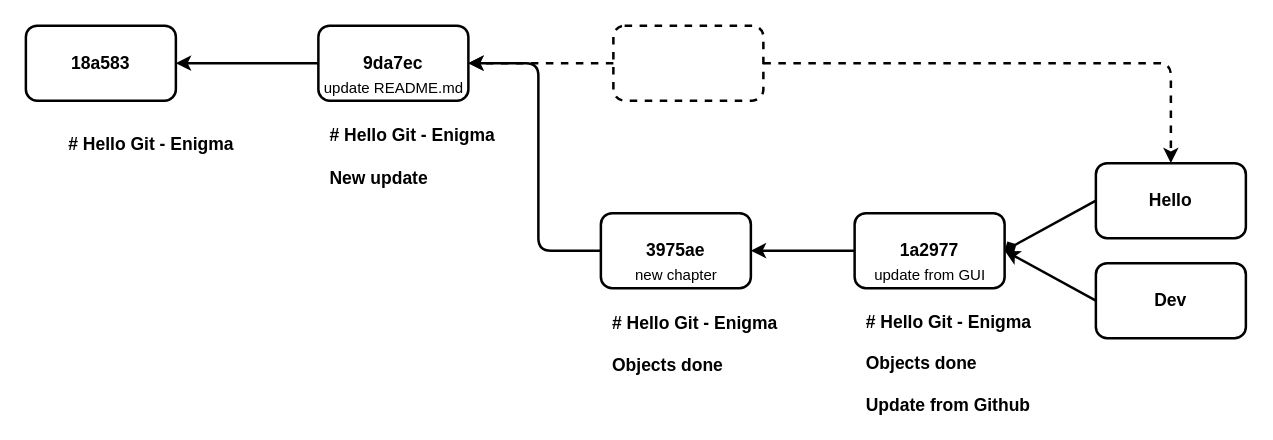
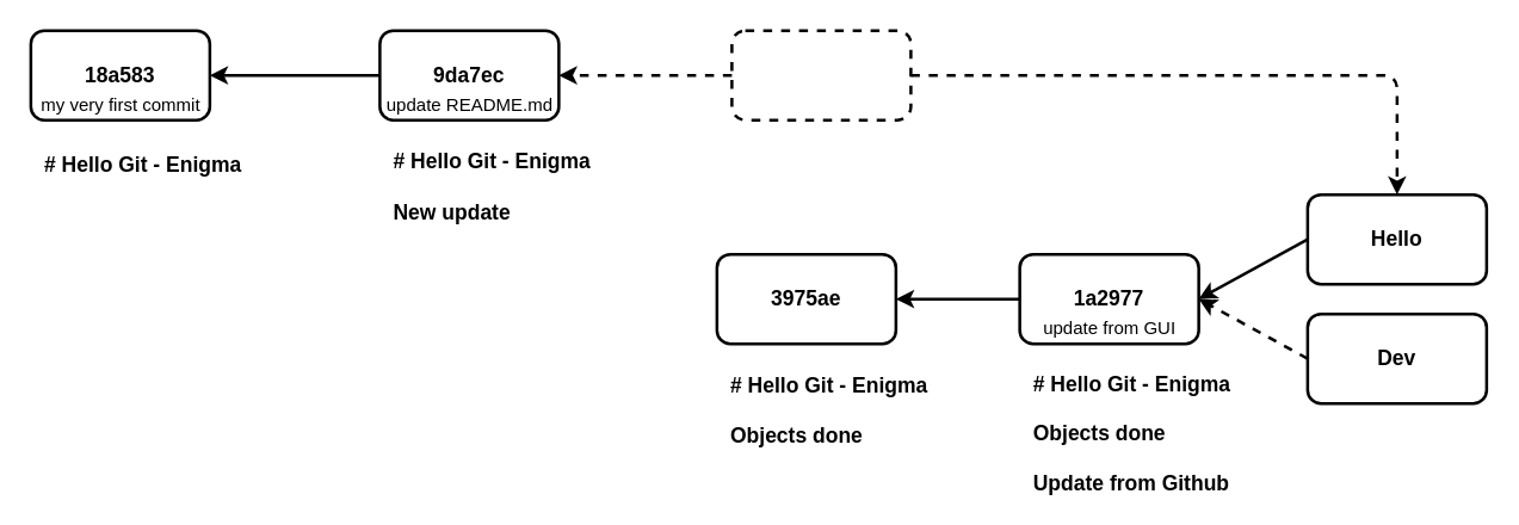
  <mxCell id="0" />
  <mxCell id="1" parent="0" />
  <mxCell id="2" value="&lt;font color=&quot;#000000&quot; style=&quot;font-size: 14px&quot;&gt;&lt;b&gt;9da7ec&lt;/b&gt;&lt;/font&gt;" style="rounded=1;whiteSpace=wrap;html=1;fillColor=none;strokeColor=#000000;strokeWidth=2;" parent="1" vertex="1"><mxGeometry x="254" y="20" width="120" height="60" as="geometry" /></mxCell>
  <mxCell id="3" value="&lt;font color=&quot;#000000&quot; style=&quot;font-size: 14px&quot;&gt;&lt;b&gt;18a583&lt;/b&gt;&lt;/font&gt;" style="rounded=1;whiteSpace=wrap;html=1;strokeColor=#000000;strokeWidth=2;fillColor=none;" parent="1" vertex="1"><mxGeometry x="20" y="20" width="120" height="60" as="geometry" /></mxCell>
  <mxCell id="4" value="" style="endArrow=classic;html=1;entryX=1;entryY=0.5;entryDx=0;entryDy=0;exitX=0;exitY=0.5;exitDx=0;exitDy=0;strokeWidth=2;strokeColor=#000000;" parent="1" source="2" target="3" edge="1"><mxGeometry width="50" height="50" relative="1" as="geometry"><mxPoint x="210" y="80" as="sourcePoint" /><mxPoint x="280" y="30" as="targetPoint" /></mxGeometry></mxCell>
- <mxCell id="5" value="&lt;font color=&quot;#000000&quot; style=&quot;font-size: 14px&quot;&gt;&lt;b&gt;# Hello Git - Enigma&lt;/b&gt;&lt;/font&gt;" style="text;html=1;align=center;verticalAlign=middle;resizable=0;points=[];autosize=1;strokeColor=none;fillColor=none;" parent="1" vertex="1"><mxGeometry x="45" y="105" width="150" height="20" as="geometry" /></mxCell>
+ <mxCell id="5" value="&lt;font color=&quot;#000000&quot; style=&quot;font-size: 14px&quot;&gt;&lt;b&gt;# Hello Git - Enigma&lt;/b&gt;&lt;/font&gt;" style="text;html=1;align=center;verticalAlign=middle;resizable=0;points=[];autosize=1;strokeColor=none;fillColor=none;" parent="1" vertex="1"><mxGeometry x="20" y="100" width="150" height="20" as="geometry" /></mxCell>
  <mxCell id="6" value="&lt;div style=&quot;text-align: left&quot;&gt;&lt;b style=&quot;color: rgb(0 , 0 , 0) ; font-size: 14px&quot;&gt;# Hello Git - Enigma&lt;/b&gt;&lt;/div&gt;&lt;div style=&quot;text-align: left&quot;&gt;&lt;font color=&quot;#000000&quot;&gt;&lt;span style=&quot;font-size: 14px&quot;&gt;&lt;b&gt;&lt;br&gt;&lt;/b&gt;&lt;/span&gt;&lt;/font&gt;&lt;/div&gt;&lt;b style=&quot;color: rgb(0 , 0 , 0) ; font-size: 14px&quot;&gt;&lt;div style=&quot;text-align: left&quot;&gt;&lt;b&gt;New update&lt;/b&gt;&lt;/div&gt;&lt;/b&gt;" style="text;html=1;align=center;verticalAlign=middle;resizable=0;points=[];autosize=1;strokeColor=none;fillColor=none;" parent="1" vertex="1"><mxGeometry x="254" y="100" width="150" height="50" as="geometry" /></mxCell>
+ <mxCell id="7" value="&lt;font color=&quot;#000000&quot;&gt;my very first commit&lt;/font&gt;" style="text;html=1;align=center;verticalAlign=middle;resizable=0;points=[];autosize=1;strokeColor=none;fillColor=none;" parent="1" vertex="1"><mxGeometry x="20" y="60" width="120" height="20" as="geometry" /></mxCell>
  <mxCell id="8" value="&lt;font color=&quot;#000000&quot;&gt;update README.md&lt;/font&gt;" style="text;html=1;align=center;verticalAlign=middle;resizable=0;points=[];autosize=1;strokeColor=none;fillColor=none;" parent="1" vertex="1"><mxGeometry x="249" y="60" width="130" height="20" as="geometry" /></mxCell>
  <mxCell id="9" value="" style="rounded=1;whiteSpace=wrap;html=1;fillColor=none;strokeColor=#000000;strokeWidth=2;dashed=1;" parent="1" vertex="1"><mxGeometry x="490" y="20" width="120" height="60" as="geometry" /></mxCell>
  <mxCell id="10" value="" style="endArrow=classic;html=1;exitX=0;exitY=0.5;exitDx=0;exitDy=0;entryX=1;entryY=0.5;entryDx=0;entryDy=0;strokeWidth=2;strokeColor=#000000;dashed=1;" parent="1" source="9" target="2" edge="1"><mxGeometry width="50" height="50" relative="1" as="geometry"><mxPoint x="460" y="-10" as="sourcePoint" /><mxPoint x="510" y="-60" as="targetPoint" /></mxGeometry></mxCell>
  <mxCell id="11" value="&lt;b&gt;&lt;font style=&quot;font-size: 14px&quot; color=&quot;#000000&quot;&gt;Dev&lt;/font&gt;&lt;/b&gt;" style="rounded=1;whiteSpace=wrap;html=1;fillColor=none;strokeColor=#000000;strokeWidth=2;" parent="1" vertex="1"><mxGeometry x="876" y="210" width="120" height="60" as="geometry" /></mxCell>
  <mxCell id="12" value="&lt;font color=&quot;#000000&quot;&gt;&lt;span style=&quot;font-size: 14px&quot;&gt;&lt;b&gt;3975ae&lt;/b&gt;&lt;/span&gt;&lt;/font&gt;" style="rounded=1;whiteSpace=wrap;html=1;fillColor=none;strokeColor=#000000;strokeWidth=2;" parent="1" vertex="1"><mxGeometry x="480" y="170" width="120" height="60" as="geometry" /></mxCell>
  <mxCell id="13" value="&lt;div style=&quot;text-align: left&quot;&gt;&lt;b style=&quot;color: rgb(0 , 0 , 0) ; font-size: 14px&quot;&gt;# Hello Git - Enigma&lt;/b&gt;&lt;/div&gt;&lt;div style=&quot;text-align: left&quot;&gt;&lt;font color=&quot;#000000&quot;&gt;&lt;span style=&quot;font-size: 14px&quot;&gt;&lt;b&gt;&lt;br&gt;&lt;/b&gt;&lt;/span&gt;&lt;/font&gt;&lt;/div&gt;&lt;b style=&quot;color: rgb(0 , 0 , 0) ; font-size: 14px&quot;&gt;&lt;div style=&quot;text-align: left&quot;&gt;Objects done&lt;/div&gt;&lt;/b&gt;" style="text;html=1;align=center;verticalAlign=middle;resizable=0;points=[];autosize=1;strokeColor=none;fillColor=none;" parent="1" vertex="1"><mxGeometry x="480" y="250" width="150" height="50" as="geometry" /></mxCell>
- <mxCell id="14" value="&lt;font color=&quot;#000000&quot;&gt;new chapter&lt;/font&gt;" style="text;html=1;align=center;verticalAlign=middle;resizable=0;points=[];autosize=1;strokeColor=none;fillColor=none;" parent="1" vertex="1"><mxGeometry x="500" y="210" width="80" height="20" as="geometry" /></mxCell>
- <mxCell id="15" value="" style="endArrow=classic;html=1;exitX=0;exitY=0.5;exitDx=0;exitDy=0;strokeWidth=2;strokeColor=#000000;edgeStyle=orthogonalEdgeStyle;entryX=1;entryY=0.5;entryDx=0;entryDy=0;" parent="1" source="12" target="2" edge="1"><mxGeometry width="50" height="50" relative="1" as="geometry"><mxPoint x="230" y="320" as="sourcePoint" /><mxPoint x="370" y="50" as="targetPoint" /><Array as="points"><mxPoint x="430" y="200" /><mxPoint x="430" y="50" /></Array></mxGeometry></mxCell>
  <mxCell id="16" value="&lt;font color=&quot;#000000&quot;&gt;&lt;span style=&quot;font-size: 14px&quot;&gt;&lt;b&gt;1a2977&lt;/b&gt;&lt;/span&gt;&lt;/font&gt;" style="rounded=1;whiteSpace=wrap;html=1;fillColor=none;strokeColor=#000000;strokeWidth=2;" vertex="1" parent="1"><mxGeometry x="683" y="170" width="120" height="60" as="geometry" /></mxCell>
  <mxCell id="17" value="&lt;div style=&quot;text-align: left&quot;&gt;&lt;div&gt;&lt;font color=&quot;#000000&quot;&gt;&lt;span style=&quot;font-size: 14px&quot;&gt;&lt;b&gt;# Hello Git - Enigma&lt;/b&gt;&lt;/span&gt;&lt;/font&gt;&lt;/div&gt;&lt;div&gt;&lt;font color=&quot;#000000&quot;&gt;&lt;span style=&quot;font-size: 14px&quot;&gt;&lt;b&gt;&lt;br&gt;&lt;/b&gt;&lt;/span&gt;&lt;/font&gt;&lt;/div&gt;&lt;div&gt;&lt;font color=&quot;#000000&quot;&gt;&lt;span style=&quot;font-size: 14px&quot;&gt;&lt;b&gt;Objects done&lt;/b&gt;&lt;/span&gt;&lt;/font&gt;&lt;/div&gt;&lt;div&gt;&lt;font color=&quot;#000000&quot;&gt;&lt;span style=&quot;font-size: 14px&quot;&gt;&lt;b&gt;&lt;br&gt;&lt;/b&gt;&lt;/span&gt;&lt;/font&gt;&lt;/div&gt;&lt;div&gt;&lt;font color=&quot;#000000&quot;&gt;&lt;span style=&quot;font-size: 14px&quot;&gt;&lt;b&gt;Update from Github&lt;/b&gt;&lt;/span&gt;&lt;/font&gt;&lt;/div&gt;&lt;/div&gt;" style="text;html=1;align=center;verticalAlign=middle;resizable=0;points=[];autosize=1;strokeColor=none;fillColor=none;" vertex="1" parent="1"><mxGeometry x="683" y="250" width="150" height="80" as="geometry" /></mxCell>
  <mxCell id="18" value="&lt;font color=&quot;#000000&quot;&gt;update from GUI&lt;/font&gt;" style="text;html=1;align=center;verticalAlign=middle;resizable=0;points=[];autosize=1;strokeColor=none;fillColor=none;" vertex="1" parent="1"><mxGeometry x="693" y="210" width="100" height="20" as="geometry" /></mxCell>
  <mxCell id="19" value="" style="endArrow=classic;html=1;strokeColor=#000000;strokeWidth=2;exitX=0;exitY=0.5;exitDx=0;exitDy=0;entryX=1;entryY=0.5;entryDx=0;entryDy=0;" edge="1" parent="1" source="16" target="12"><mxGeometry width="50" height="50" relative="1" as="geometry"><mxPoint x="826" y="240" as="sourcePoint" /><mxPoint x="876" y="190" as="targetPoint" /></mxGeometry></mxCell>
- <mxCell id="20" value="" style="endArrow=classic;html=1;strokeColor=#000000;strokeWidth=2;exitX=0;exitY=0.5;exitDx=0;exitDy=0;entryX=1;entryY=0.5;entryDx=0;entryDy=0;" edge="1" parent="1" source="11" target="16"><mxGeometry width="50" height="50" relative="1" as="geometry"><mxPoint x="776" y="290" as="sourcePoint" /><mxPoint x="826" y="240" as="targetPoint" /></mxGeometry></mxCell>
+ <mxCell id="20" value="" style="endArrow=classic;html=1;strokeColor=#000000;strokeWidth=2;exitX=0;exitY=0.5;exitDx=0;exitDy=0;entryX=1;entryY=0.5;entryDx=0;entryDy=0;dashed=1;" edge="1" parent="1" source="11" target="16"><mxGeometry width="50" height="50" relative="1" as="geometry"><mxPoint x="776" y="290" as="sourcePoint" /><mxPoint x="826" y="240" as="targetPoint" /></mxGeometry></mxCell>
  <mxCell id="21" value="&lt;b&gt;&lt;font style=&quot;font-size: 14px&quot; color=&quot;#000000&quot;&gt;Hello&lt;/font&gt;&lt;/b&gt;" style="rounded=1;whiteSpace=wrap;html=1;fillColor=none;strokeColor=#000000;strokeWidth=2;" vertex="1" parent="1"><mxGeometry x="876" y="130" width="120" height="60" as="geometry" /></mxCell>
- <mxCell id="22" value="" style="endArrow=diamond;html=1;strokeColor=#000000;strokeWidth=2;exitX=0;exitY=0.5;exitDx=0;exitDy=0;entryX=1;entryY=0.5;entryDx=0;entryDy=0;" edge="1" parent="1" source="21" target="16"><mxGeometry width="50" height="50" relative="1" as="geometry"><mxPoint x="606" y="250" as="sourcePoint" /><mxPoint x="656" y="200" as="targetPoint" /></mxGeometry></mxCell>
+ <mxCell id="22" value="" style="endArrow=classic;html=1;strokeColor=#000000;strokeWidth=2;exitX=0;exitY=0.5;exitDx=0;exitDy=0;entryX=1;entryY=0.5;entryDx=0;entryDy=0;" edge="1" parent="1" source="21" target="16"><mxGeometry width="50" height="50" relative="1" as="geometry"><mxPoint x="606" y="250" as="sourcePoint" /><mxPoint x="656" y="200" as="targetPoint" /></mxGeometry></mxCell>
  <mxCell id="23" value="" style="endArrow=classic;html=1;dashed=1;strokeColor=#000000;strokeWidth=2;exitX=1;exitY=0.5;exitDx=0;exitDy=0;entryX=0.5;entryY=0;entryDx=0;entryDy=0;edgeStyle=orthogonalEdgeStyle;" edge="1" parent="1" source="9" target="21"><mxGeometry width="50" height="50" relative="1" as="geometry"><mxPoint x="566" y="280" as="sourcePoint" /><mxPoint x="616" y="230" as="targetPoint" /></mxGeometry></mxCell>
